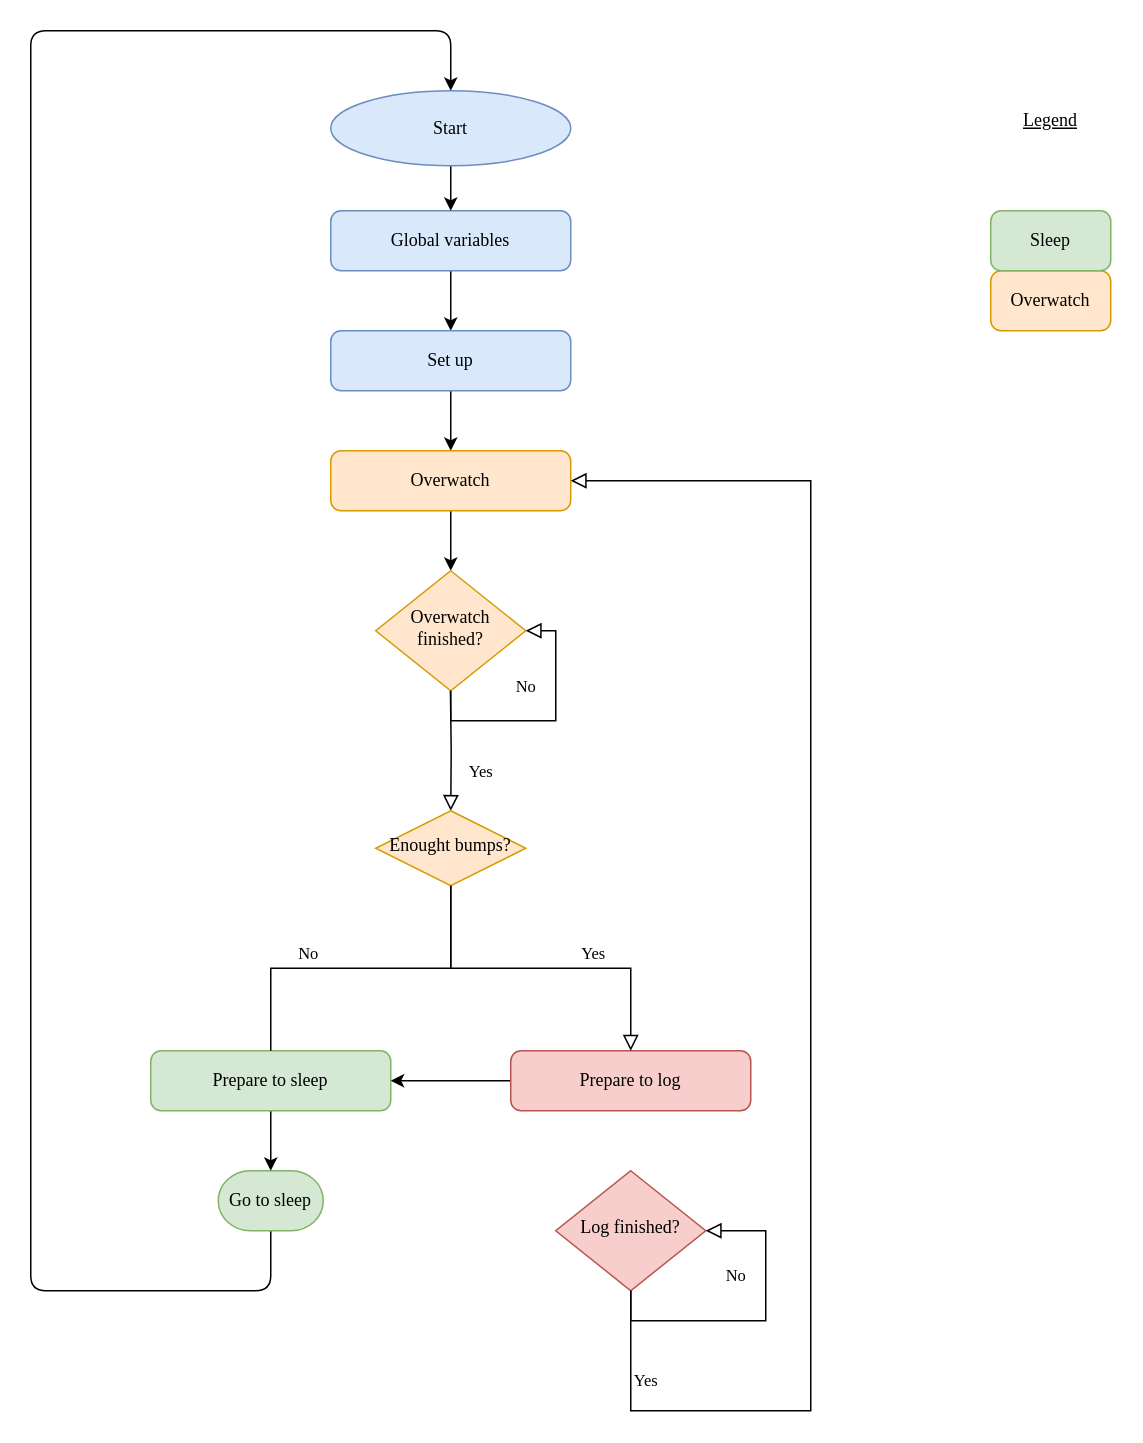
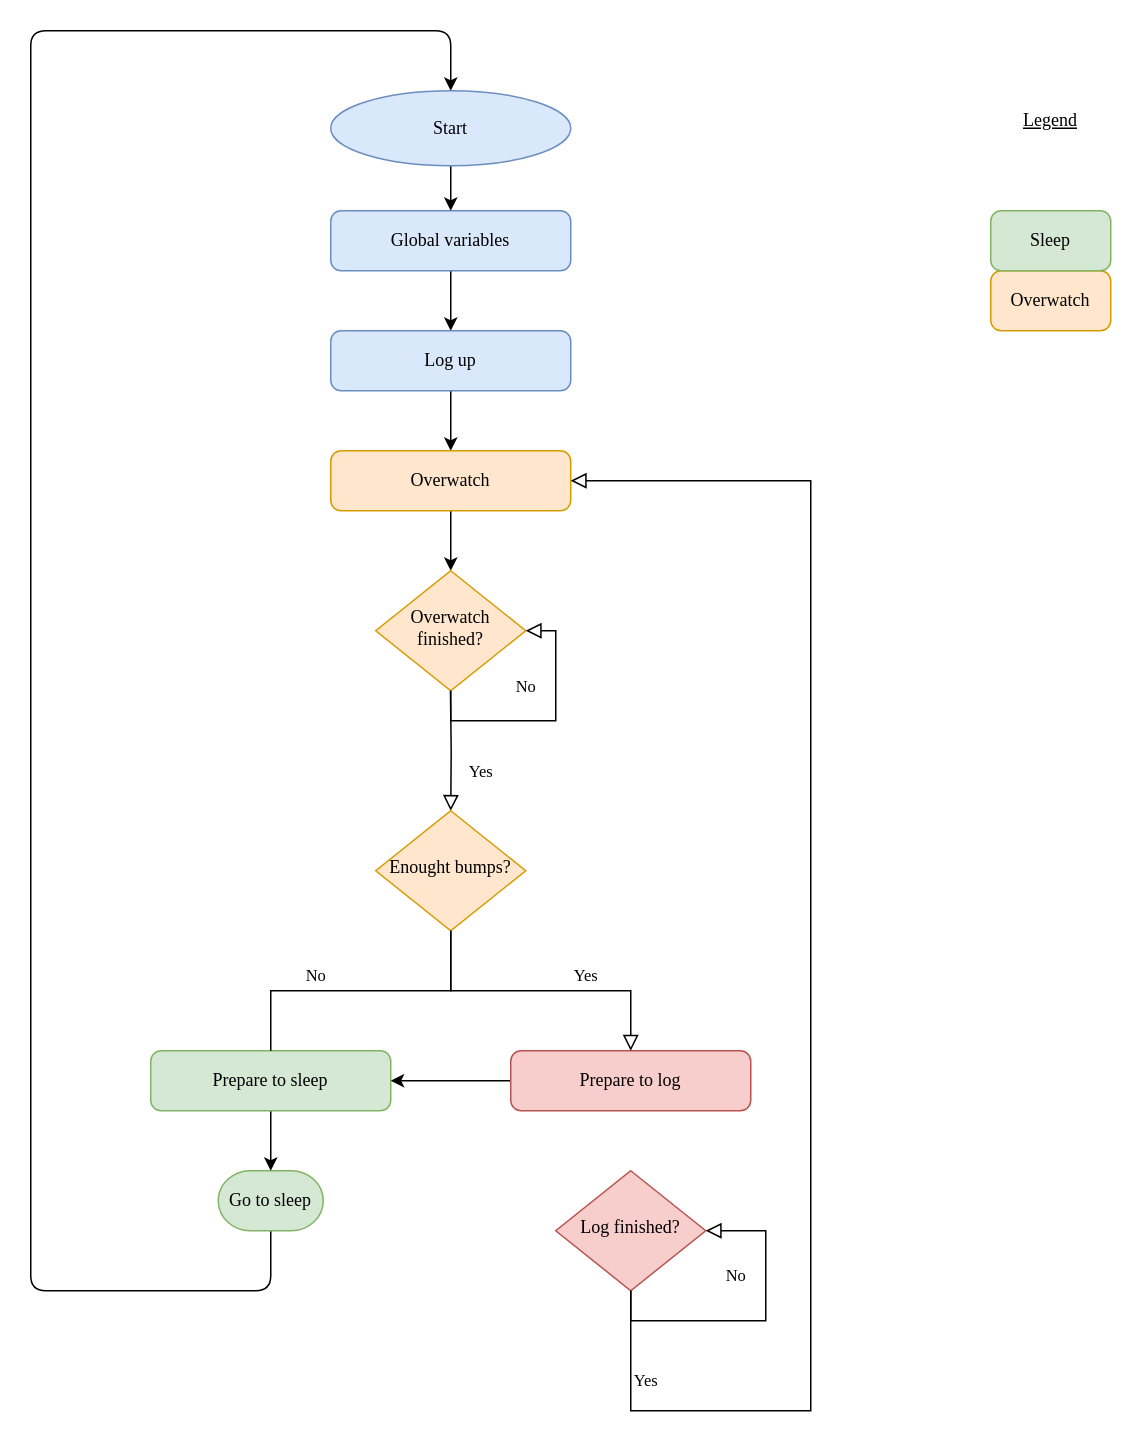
  <mxCell id="0" />
  <mxCell id="1" parent="0" />
  <mxCell id="2" value="" style="endArrow=classic;html=1;entryX=0.5;entryY=0;entryDx=0;entryDy=0;fontFamily=B612;fontSource=https%3A%2F%2Ffonts.googleapis.com%2Fcss%3Ffamily%3DB612;exitX=0.5;exitY=1;exitDx=0;exitDy=0;exitPerimeter=0;" edge="1" parent="1" source="5"><mxGeometry width="50" height="50" relative="1" as="geometry"><mxPoint x="170" y="460" as="sourcePoint" /><mxPoint x="300" y="60" as="targetPoint" /><Array as="points"><mxPoint x="180" y="860" /><mxPoint x="20" y="860" /><mxPoint x="20" y="20" /><mxPoint x="300" y="20" /></Array></mxGeometry></mxCell>
  <mxCell id="3" value="" style="edgeStyle=orthogonalEdgeStyle;rounded=0;orthogonalLoop=1;jettySize=auto;html=1;fontFamily=B612;fontSource=https%3A%2F%2Ffonts.googleapis.com%2Fcss%3Ffamily%3DB612;" edge="1" parent="1" source="4" target="9"><mxGeometry relative="1" as="geometry" /></mxCell>
  <mxCell id="4" value="&lt;span&gt;Global variables&lt;/span&gt;" style="rounded=1;whiteSpace=wrap;html=1;absoluteArcSize=1;arcSize=14;strokeWidth=1;fontFamily=B612;fontSource=https%3A%2F%2Ffonts.googleapis.com%2Fcss%3Ffamily%3DB612;fillColor=#dae8fc;strokeColor=#6c8ebf;" vertex="1" parent="1"><mxGeometry x="220" y="140" width="160" height="40" as="geometry" /></mxCell>
  <mxCell id="5" value="&lt;span&gt;Go to sleep&lt;/span&gt;" style="strokeWidth=1;html=1;shape=mxgraph.flowchart.terminator;whiteSpace=wrap;fontFamily=B612;fontSource=https%3A%2F%2Ffonts.googleapis.com%2Fcss%3Ffamily%3DB612;fillColor=#d5e8d4;strokeColor=#82b366;" vertex="1" parent="1"><mxGeometry x="145" y="780" width="70" height="40" as="geometry" /></mxCell>
  <mxCell id="6" value="" style="edgeStyle=orthogonalEdgeStyle;rounded=0;orthogonalLoop=1;jettySize=auto;html=1;fontFamily=B612;fontSource=https%3A%2F%2Ffonts.googleapis.com%2Fcss%3Ffamily%3DB612;" edge="1" parent="1" source="7" target="4"><mxGeometry relative="1" as="geometry" /></mxCell>
  <mxCell id="7" value="&lt;span&gt;Start&lt;/span&gt;" style="strokeWidth=1;html=1;shape=mxgraph.flowchart.start_1;whiteSpace=wrap;fontFamily=B612;fontSource=https%3A%2F%2Ffonts.googleapis.com%2Fcss%3Ffamily%3DB612;fillColor=#dae8fc;strokeColor=#6c8ebf;" vertex="1" parent="1"><mxGeometry x="220" y="60" width="160" height="50" as="geometry" /></mxCell>
  <mxCell id="8" value="" style="edgeStyle=orthogonalEdgeStyle;rounded=0;orthogonalLoop=1;jettySize=auto;html=1;fontFamily=B612;fontSource=https%3A%2F%2Ffonts.googleapis.com%2Fcss%3Ffamily%3DB612;" edge="1" parent="1" source="9" target="11"><mxGeometry relative="1" as="geometry" /></mxCell>
- <mxCell id="9" value="Set up" style="rounded=1;whiteSpace=wrap;html=1;absoluteArcSize=1;arcSize=14;strokeWidth=1;fontFamily=B612;fontSource=https%3A%2F%2Ffonts.googleapis.com%2Fcss%3Ffamily%3DB612;fillColor=#dae8fc;strokeColor=#6c8ebf;" vertex="1" parent="1"><mxGeometry x="220" y="220" width="160" height="40" as="geometry" /></mxCell>
+ <mxCell id="9" value="Log up" style="rounded=1;whiteSpace=wrap;html=1;absoluteArcSize=1;arcSize=14;strokeWidth=1;fontFamily=B612;fontSource=https%3A%2F%2Ffonts.googleapis.com%2Fcss%3Ffamily%3DB612;fillColor=#dae8fc;strokeColor=#6c8ebf;" vertex="1" parent="1"><mxGeometry x="220" y="220" width="160" height="40" as="geometry" /></mxCell>
  <mxCell id="10" value="" style="edgeStyle=orthogonalEdgeStyle;rounded=0;orthogonalLoop=1;jettySize=auto;html=1;fontFamily=B612;fontSource=https%3A%2F%2Ffonts.googleapis.com%2Fcss%3Ffamily%3DB612;" edge="1" parent="1" source="11" target="15"><mxGeometry relative="1" as="geometry" /></mxCell>
  <mxCell id="11" value="Overwatch" style="rounded=1;whiteSpace=wrap;html=1;absoluteArcSize=1;arcSize=14;strokeWidth=1;fontFamily=B612;fontSource=https%3A%2F%2Ffonts.googleapis.com%2Fcss%3Ffamily%3DB612;fillColor=#ffe6cc;strokeColor=#d79b00;" vertex="1" parent="1"><mxGeometry x="220" y="300" width="160" height="40" as="geometry" /></mxCell>
  <mxCell id="12" value="Overwatch" style="rounded=1;whiteSpace=wrap;html=1;absoluteArcSize=1;arcSize=14;strokeWidth=1;fontFamily=B612;fontSource=https%3A%2F%2Ffonts.googleapis.com%2Fcss%3Ffamily%3DB612;fillColor=#ffe6cc;strokeColor=#d79b00;" vertex="1" parent="1"><mxGeometry x="660" y="180" width="80" height="40" as="geometry" /></mxCell>
  <mxCell id="13" value="Sleep" style="rounded=1;whiteSpace=wrap;html=1;absoluteArcSize=1;arcSize=14;strokeWidth=1;fontFamily=B612;fontSource=https%3A%2F%2Ffonts.googleapis.com%2Fcss%3Ffamily%3DB612;fillColor=#d5e8d4;strokeColor=#82b366;" vertex="1" parent="1"><mxGeometry x="660" y="140" width="80" height="40" as="geometry" /></mxCell>
  <mxCell id="14" value="&lt;u&gt;Legend&lt;/u&gt;" style="text;html=1;strokeColor=none;fillColor=none;align=center;verticalAlign=middle;whiteSpace=wrap;rounded=0;fontFamily=B612;fontSource=https%3A%2F%2Ffonts.googleapis.com%2Fcss%3Ffamily%3DB612;" vertex="1" parent="1"><mxGeometry x="660" y="70" width="80" height="20" as="geometry" /></mxCell>
  <mxCell id="15" value="Overwatch&lt;br&gt;finished?" style="rhombus;whiteSpace=wrap;html=1;shadow=0;fontFamily=B612;fontSize=12;align=center;strokeWidth=1;spacing=6;spacingTop=-4;fontSource=https%3A%2F%2Ffonts.googleapis.com%2Fcss%3Ffamily%3DB612;fillColor=#ffe6cc;strokeColor=#d79b00;" vertex="1" parent="1"><mxGeometry x="250" y="380" width="100" height="80" as="geometry" /></mxCell>
  <mxCell id="16" value="Yes" style="rounded=0;html=1;jettySize=auto;orthogonalLoop=1;fontSize=11;endArrow=block;endFill=0;endSize=8;strokeWidth=1;shadow=0;labelBackgroundColor=none;edgeStyle=orthogonalEdgeStyle;fontFamily=B612;fontSource=https%3A%2F%2Ffonts.googleapis.com%2Fcss%3Ffamily%3DB612;entryX=0.5;entryY=0;entryDx=0;entryDy=0;" edge="1" parent="1" target="18"><mxGeometry x="0.333" y="20" relative="1" as="geometry"><mxPoint as="offset" /><mxPoint x="299.8" y="460" as="sourcePoint" /><mxPoint x="299.8" y="520" as="targetPoint" /></mxGeometry></mxCell>
  <mxCell id="17" value="No" style="rounded=0;html=1;jettySize=auto;orthogonalLoop=1;fontSize=11;endArrow=block;endFill=0;endSize=8;strokeWidth=1;shadow=0;labelBackgroundColor=none;edgeStyle=orthogonalEdgeStyle;fontFamily=B612;fontSource=https%3A%2F%2Ffonts.googleapis.com%2Fcss%3Ffamily%3DB612;entryX=1;entryY=0.5;entryDx=0;entryDy=0;" edge="1" parent="1" target="15"><mxGeometry x="0.333" y="20" relative="1" as="geometry"><mxPoint as="offset" /><mxPoint x="300" y="460" as="sourcePoint" /><mxPoint x="410" y="510" as="targetPoint" /><Array as="points"><mxPoint x="300" y="480" /><mxPoint x="370" y="480" /><mxPoint x="370" y="420" /></Array></mxGeometry></mxCell>
- <mxCell id="18" value="Enought bumps?" style="rhombus;whiteSpace=wrap;html=1;shadow=0;fontFamily=B612;fontSize=12;align=center;strokeWidth=1;spacing=6;spacingTop=-4;fontSource=https%3A%2F%2Ffonts.googleapis.com%2Fcss%3Ffamily%3DB612;fillColor=#ffe6cc;strokeColor=#d79b00;" vertex="1" parent="1"><mxGeometry x="250" y="540" width="100" height="50" as="geometry" /></mxCell>
+ <mxCell id="18" value="Enought bumps?" style="rhombus;whiteSpace=wrap;html=1;shadow=0;fontFamily=B612;fontSize=12;align=center;strokeWidth=1;spacing=6;spacingTop=-4;fontSource=https%3A%2F%2Ffonts.googleapis.com%2Fcss%3Ffamily%3DB612;fillColor=#ffe6cc;strokeColor=#d79b00;" vertex="1" parent="1"><mxGeometry x="250" y="540" width="100" height="80" as="geometry" /></mxCell>
  <mxCell id="19" value="" style="edgeStyle=orthogonalEdgeStyle;rounded=0;orthogonalLoop=1;jettySize=auto;html=1;fontFamily=B612;fontSource=https%3A%2F%2Ffonts.googleapis.com%2Fcss%3Ffamily%3DB612;" edge="1" parent="1" source="20" target="5"><mxGeometry relative="1" as="geometry" /></mxCell>
  <mxCell id="20" value="Prepare to sleep" style="rounded=1;whiteSpace=wrap;html=1;absoluteArcSize=1;arcSize=14;strokeWidth=1;fontFamily=B612;fontSource=https%3A%2F%2Ffonts.googleapis.com%2Fcss%3Ffamily%3DB612;fillColor=#d5e8d4;strokeColor=#82b366;" vertex="1" parent="1"><mxGeometry x="100" y="700" width="160" height="40" as="geometry" /></mxCell>
  <mxCell id="21" value="" style="edgeStyle=orthogonalEdgeStyle;rounded=0;orthogonalLoop=1;jettySize=auto;html=1;fontFamily=B612;fontSource=https%3A%2F%2Ffonts.googleapis.com%2Fcss%3Ffamily%3DB612;" edge="1" parent="1" source="22" target="20"><mxGeometry relative="1" as="geometry" /></mxCell>
  <mxCell id="22" value="Prepare to log" style="rounded=1;whiteSpace=wrap;html=1;absoluteArcSize=1;arcSize=14;strokeWidth=1;fontFamily=B612;fontSource=https%3A%2F%2Ffonts.googleapis.com%2Fcss%3Ffamily%3DB612;fillColor=#f8cecc;strokeColor=#b85450;" vertex="1" parent="1"><mxGeometry x="340" y="700" width="160" height="40" as="geometry" /></mxCell>
  <mxCell id="23" value="No" style="rounded=0;html=1;jettySize=auto;orthogonalLoop=1;fontSize=11;endArrow=none;endFill=0;endSize=8;strokeWidth=1;shadow=0;labelBackgroundColor=none;edgeStyle=orthogonalEdgeStyle;fontFamily=B612;fontSource=https%3A%2F%2Ffonts.googleapis.com%2Fcss%3Ffamily%3DB612;entryX=0.5;entryY=0;entryDx=0;entryDy=0;exitX=0.5;exitY=1;exitDx=0;exitDy=0;" edge="1" parent="1" source="18" target="20"><mxGeometry x="0.3" y="-10" relative="1" as="geometry"><mxPoint as="offset" /><mxPoint x="150" y="570" as="sourcePoint" /><mxPoint x="150.2" y="650" as="targetPoint" /></mxGeometry></mxCell>
  <mxCell id="24" value="Yes" style="rounded=0;html=1;jettySize=auto;orthogonalLoop=1;fontSize=11;endArrow=block;endFill=0;endSize=8;strokeWidth=1;shadow=0;labelBackgroundColor=none;edgeStyle=orthogonalEdgeStyle;fontFamily=B612;fontSource=https%3A%2F%2Ffonts.googleapis.com%2Fcss%3Ffamily%3DB612;exitX=0.5;exitY=1;exitDx=0;exitDy=0;" edge="1" parent="1" source="18" target="22"><mxGeometry x="0.3" y="10" relative="1" as="geometry"><mxPoint as="offset" /><mxPoint x="310" y="630" as="sourcePoint" /><mxPoint x="190" y="710" as="targetPoint" /></mxGeometry></mxCell>
  <mxCell id="25" value="Log finished?" style="rhombus;whiteSpace=wrap;html=1;shadow=0;fontFamily=B612;fontSize=12;align=center;strokeWidth=1;spacing=6;spacingTop=-4;fontSource=https%3A%2F%2Ffonts.googleapis.com%2Fcss%3Ffamily%3DB612;fillColor=#f8cecc;strokeColor=#b85450;" vertex="1" parent="1"><mxGeometry x="370" y="780" width="100" height="80" as="geometry" /></mxCell>
  <mxCell id="26" value="Yes" style="rounded=0;html=1;jettySize=auto;orthogonalLoop=1;fontSize=11;endArrow=block;endFill=0;endSize=8;strokeWidth=1;shadow=0;labelBackgroundColor=none;edgeStyle=orthogonalEdgeStyle;fontFamily=B612;fontSource=https%3A%2F%2Ffonts.googleapis.com%2Fcss%3Ffamily%3DB612;entryX=1;entryY=0.5;entryDx=0;entryDy=0;" edge="1" parent="1" target="11"><mxGeometry x="-0.877" y="10" relative="1" as="geometry"><mxPoint as="offset" /><mxPoint x="420" y="860" as="sourcePoint" /><mxPoint x="420.2" y="980" as="targetPoint" /><Array as="points"><mxPoint x="420" y="940" /><mxPoint x="540" y="940" /><mxPoint x="540" y="320" /></Array></mxGeometry></mxCell>
  <mxCell id="27" value="No" style="rounded=0;html=1;jettySize=auto;orthogonalLoop=1;fontSize=11;endArrow=block;endFill=0;endSize=8;strokeWidth=1;shadow=0;labelBackgroundColor=none;edgeStyle=orthogonalEdgeStyle;fontFamily=B612;fontSource=https%3A%2F%2Ffonts.googleapis.com%2Fcss%3Ffamily%3DB612;entryX=1;entryY=0.5;entryDx=0;entryDy=0;exitX=0.5;exitY=1;exitDx=0;exitDy=0;" edge="1" parent="1" source="25" target="25"><mxGeometry x="0.333" y="20" relative="1" as="geometry"><mxPoint as="offset" /><mxPoint x="440.2" y="860" as="sourcePoint" /><mxPoint x="490.2" y="820" as="targetPoint" /><Array as="points"><mxPoint x="420" y="880" /><mxPoint x="510" y="880" /><mxPoint x="510" y="820" /></Array></mxGeometry></mxCell>
